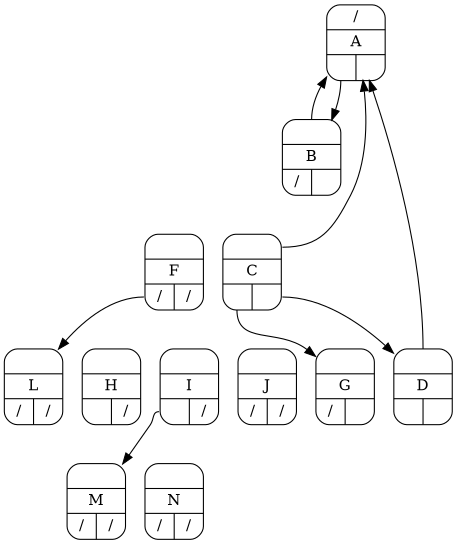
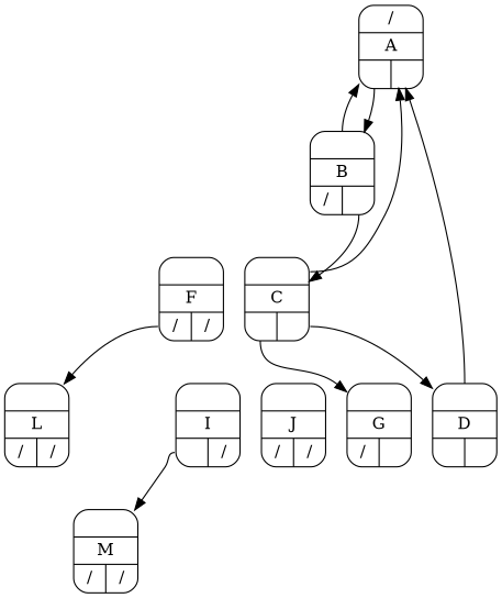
  digraph {
    node [shape=Mrecord]
    edge [tailport=L]
    n1 [label="{<P>/|<D>A|{<L>|<R>}}"]
    n2 [label="{<P>|<D>B|{<L>/|<R>}}"]
    n3 [label="{<P>|<D>C|{<L>|<R>}}"]
    n4 [label="{<P>|<D>D|{<L>|<R>}}"]
    n5 [label="{<P>|<D>F|{<L>/|<R>/}}"]
    n6 [label="{<P>|<D>G|{<L>/|<R>}}"]
-   n7 [label="{<P>|<D>H|{<L>|<R>/}}"]
    n8 [label="{<P>|<D>I|{<L>|<R>/}}"]
    n9 [label="{<P>|<D>J|{<L>/|<R>/}}"]
    n10 [label="{<P>|<D>L|{<L>/|<R>/}}"]
    n11 [label="{<P>|<D>M|{<L>/|<R>/}}"]
-   n12 [label="{<P>|<D>N|{<L>/|<R>/}}"]
    n1 -> n2
    n1 -> n3 [style=invis weight=10]
    n1 -> n4 [style=invis weight=10]
    n2 -> n1 [tailport=P]
+   n2 -> n3 [tailport=R]
    n2 -> n5 [style=invis weight=10]
    n3 -> n1 [tailport=P]
    n3 -> n4 [tailport=R]
    n3 -> n6
-   n3 -> n7 [style=invis weight=10]
    n3 -> n8 [style=invis weight=10]
    n3 -> n9 [style=invis weight=10]
    n4 -> n1 [tailport=P]
    n5 -> n10
    n8 -> n11
-   n8 -> n12 [style=invis weight=10]
  }
